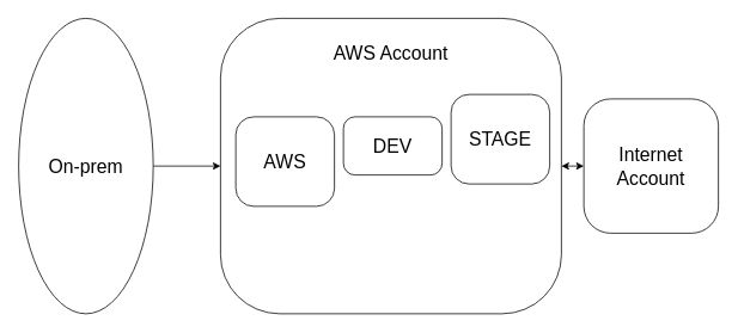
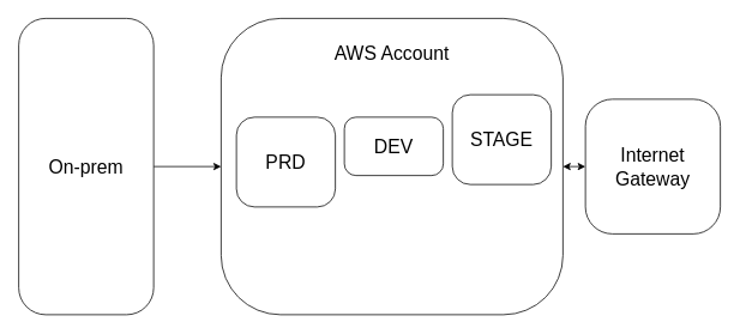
  <mxCell id="0" />
  <mxCell id="1" parent="0" />
  <mxCell id="2" style="edgeStyle=orthogonalEdgeStyle;rounded=0;orthogonalLoop=1;jettySize=auto;html=1;exitX=1;exitY=0.5;exitDx=0;exitDy=0;" parent="1" source="3" target="5" edge="1"><mxGeometry relative="1" as="geometry" /></mxCell>
- <mxCell id="3" value="&lt;font style=&quot;font-size: 21px&quot;&gt;On-prem&lt;/font&gt;" style="ellipse;whiteSpace=wrap;html=1;arcSize=20;" parent="1" vertex="1"><mxGeometry x="20" y="20" width="150" height="330" as="geometry" /></mxCell>
+ <mxCell id="3" value="&lt;font style=&quot;font-size: 21px&quot;&gt;On-prem&lt;/font&gt;" style="rounded=1;whiteSpace=wrap;html=1;arcSize=20;" parent="1" vertex="1"><mxGeometry x="20" y="20" width="150" height="330" as="geometry" /></mxCell>
  <mxCell id="4" style="edgeStyle=none;rounded=0;orthogonalLoop=1;jettySize=auto;html=1;exitX=1;exitY=0.5;exitDx=0;exitDy=0;horizontal=1;startArrow=classic;startFill=1;" parent="1" source="5" target="6" edge="1"><mxGeometry relative="1" as="geometry" /></mxCell>
  <mxCell id="5" value="&lt;font style=&quot;font-size: 21px&quot;&gt;AWS Account&lt;br&gt;&lt;br&gt;&lt;br&gt;&lt;br&gt;&lt;br&gt;&lt;br&gt;&lt;br&gt;&lt;br&gt;&lt;br&gt;&lt;br&gt;&lt;br&gt;&lt;/font&gt;" style="rounded=1;whiteSpace=wrap;html=1;arcSize=20;" parent="1" vertex="1"><mxGeometry x="245" y="20" width="380" height="330" as="geometry" /></mxCell>
- <mxCell id="6" value="&lt;font style=&quot;font-size: 21px&quot;&gt;Internet Account&lt;/font&gt;" style="rounded=1;whiteSpace=wrap;html=1;arcSize=20;" parent="1" vertex="1"><mxGeometry x="650" y="110" width="150" height="150" as="geometry" /></mxCell>
- <mxCell id="7" value="&lt;font style=&quot;font-size: 21px&quot;&gt;AWS&lt;/font&gt;" style="rounded=1;whiteSpace=wrap;html=1;arcSize=20;" parent="1" vertex="1"><mxGeometry x="262" y="130" width="110" height="100" as="geometry" /></mxCell>
+ <mxCell id="6" value="&lt;font style=&quot;font-size: 21px&quot;&gt;Internet Gateway&lt;/font&gt;" style="rounded=1;whiteSpace=wrap;html=1;arcSize=20;" parent="1" vertex="1"><mxGeometry x="650" y="110" width="150" height="150" as="geometry" /></mxCell>
+ <mxCell id="7" value="&lt;font style=&quot;font-size: 21px&quot;&gt;PRD&lt;/font&gt;" style="rounded=1;whiteSpace=wrap;html=1;arcSize=20;" parent="1" vertex="1"><mxGeometry x="262" y="130" width="110" height="100" as="geometry" /></mxCell>
  <mxCell id="8" value="&lt;font style=&quot;font-size: 21px&quot;&gt;DEV&lt;/font&gt;" style="rounded=1;whiteSpace=wrap;html=1;arcSize=20;" parent="1" vertex="1"><mxGeometry x="382" y="130" width="110" height="65" as="geometry" /></mxCell>
  <mxCell id="9" value="&lt;font style=&quot;font-size: 21px&quot;&gt;STAGE&lt;/font&gt;" style="rounded=1;whiteSpace=wrap;html=1;arcSize=20;" parent="1" vertex="1"><mxGeometry x="502" y="105" width="110" height="100" as="geometry" /></mxCell>
